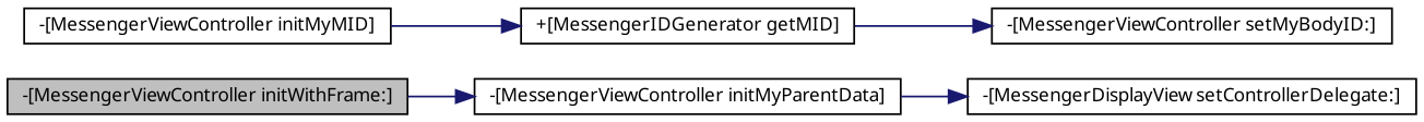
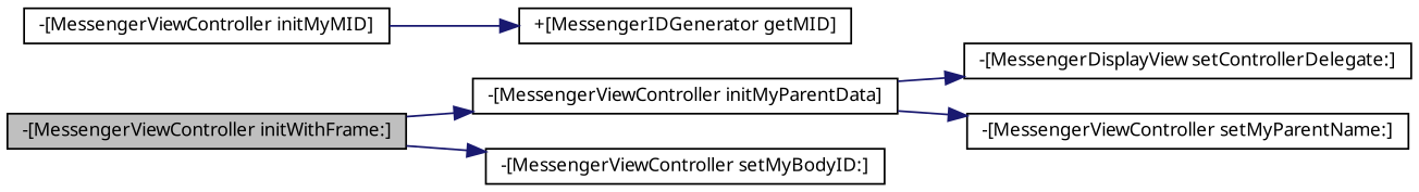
  digraph {
    rankdir=LR
    node [color=black fillcolor=white fontname="FreeSans.ttf" fontsize=10 shape=record style=filled]
    edge [color=midnightblue fontname="FreeSans.ttf" fontsize=10 labelfontname="FreeSans.ttf" labelfontsize=10 style=solid]
    n1 [fillcolor=grey75 fontcolor=black height=0.2 label="-[MessengerViewController initWithFrame:]" width=0.4]
    n2 [height=0.2 label="-[MessengerViewController initMyParentData]" width=0.4]
    n3 [height=0.2 label="-[MessengerViewController setMyBodyID:]" width=0.4]
    n4 [height=0.2 label="-[MessengerViewController initMyMID]" width=0.4]
    n5 [height=0.2 label="+[MessengerIDGenerator getMID]" width=0.4]
    n6 [height=0.2 label="-[MessengerDisplayView setControllerDelegate:]" width=0.4]
+   n7 [height=0.2 label="-[MessengerViewController setMyParentName:]" width=0.4]
    n1 -> n2
-   n5 -> n3
+   n1 -> n3
    n2 -> n6
+   n2 -> n7
    n4 -> n5
  }
